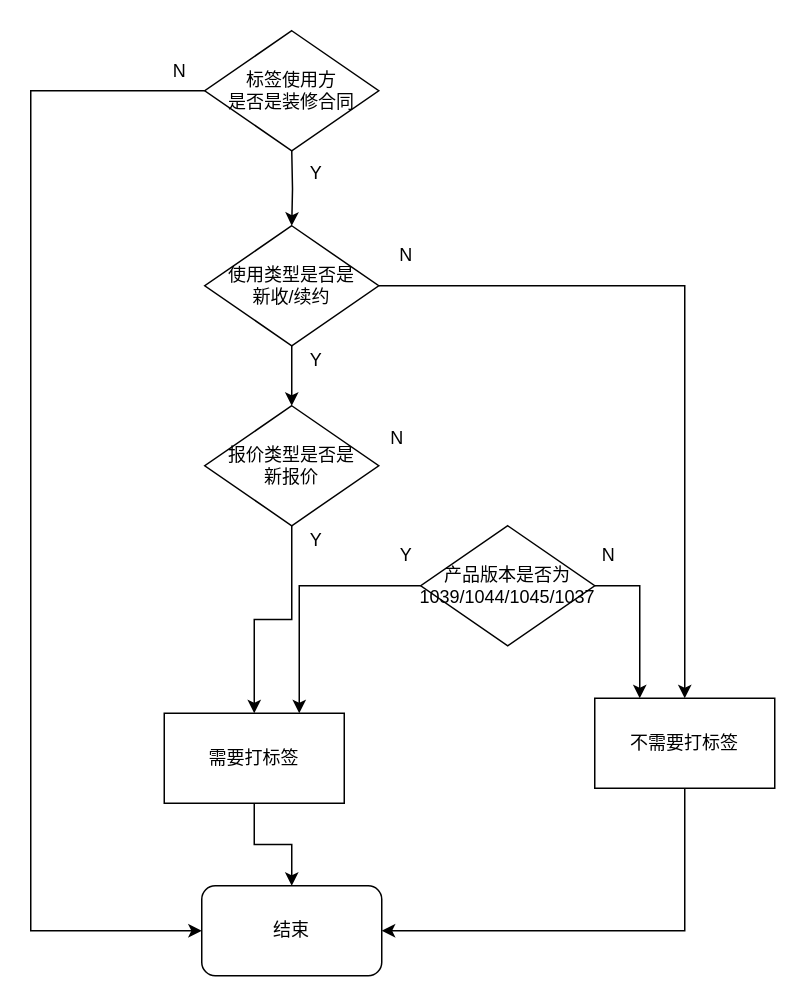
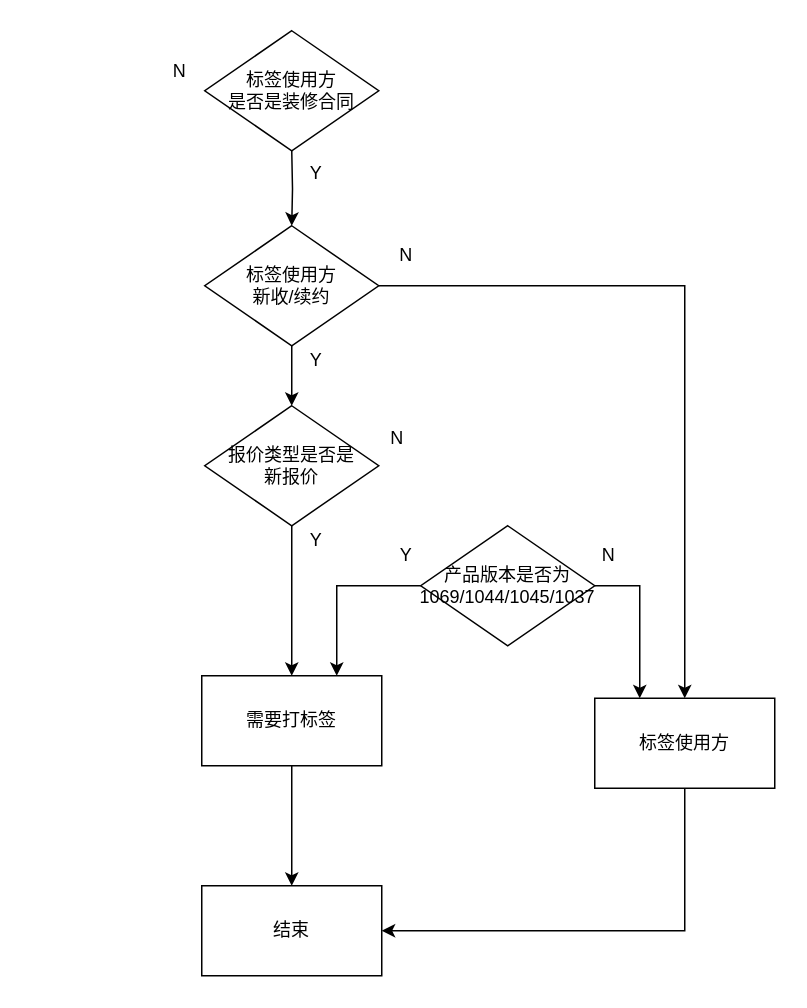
  <mxCell id="0" />
  <mxCell id="1" parent="0" />
  <mxCell id="2" style="edgeStyle=orthogonalEdgeStyle;rounded=0;orthogonalLoop=1;jettySize=auto;html=1;exitX=0.5;exitY=1;exitDx=0;exitDy=0;entryX=0.5;entryY=0;entryDx=0;entryDy=0;" parent="1" target="5" edge="1"><mxGeometry relative="1" as="geometry"><mxPoint x="194" y="100" as="sourcePoint" /></mxGeometry></mxCell>
  <mxCell id="3" style="edgeStyle=orthogonalEdgeStyle;rounded=0;orthogonalLoop=1;jettySize=auto;html=1;exitX=1;exitY=0.5;exitDx=0;exitDy=0;entryX=0.5;entryY=0;entryDx=0;entryDy=0;" parent="1" source="5" target="10" edge="1"><mxGeometry relative="1" as="geometry" /></mxCell>
  <mxCell id="4" style="edgeStyle=orthogonalEdgeStyle;rounded=0;orthogonalLoop=1;jettySize=auto;html=1;exitX=0.5;exitY=1;exitDx=0;exitDy=0;" parent="1" source="5" target="8" edge="1"><mxGeometry relative="1" as="geometry" /></mxCell>
- <mxCell id="5" value="使用类型是否是&lt;br&gt;新收/续约" style="rhombus;whiteSpace=wrap;html=1;" parent="1" vertex="1"><mxGeometry x="136" y="150" width="116" height="80" as="geometry" /></mxCell>
- <mxCell id="6" value="结束" style="rounded=1;whiteSpace=wrap;html=1;" parent="1" vertex="1"><mxGeometry x="134" y="590" width="120" height="60" as="geometry" /></mxCell>
+ <mxCell id="5" value="标签使用方&lt;br&gt;新收/续约" style="rhombus;whiteSpace=wrap;html=1;" parent="1" vertex="1"><mxGeometry x="136" y="150" width="116" height="80" as="geometry" /></mxCell>
+ <mxCell id="6" value="结束" style="whiteSpace=wrap;html=1;rounded=0;" parent="1" vertex="1"><mxGeometry x="134" y="590" width="120" height="60" as="geometry" /></mxCell>
  <mxCell id="7" style="edgeStyle=orthogonalEdgeStyle;rounded=0;orthogonalLoop=1;jettySize=auto;html=1;exitX=0.5;exitY=1;exitDx=0;exitDy=0;entryX=0.5;entryY=0;entryDx=0;entryDy=0;" parent="1" source="8" target="12" edge="1"><mxGeometry relative="1" as="geometry" /></mxCell>
  <mxCell id="8" value="报价类型是否是&lt;br&gt;新报价" style="rhombus;whiteSpace=wrap;html=1;" parent="1" vertex="1"><mxGeometry x="136" y="270" width="116" height="80" as="geometry" /></mxCell>
  <mxCell id="9" style="edgeStyle=orthogonalEdgeStyle;rounded=0;orthogonalLoop=1;jettySize=auto;html=1;exitX=0.5;exitY=1;exitDx=0;exitDy=0;entryX=1;entryY=0.5;entryDx=0;entryDy=0;" parent="1" source="10" target="6" edge="1"><mxGeometry relative="1" as="geometry" /></mxCell>
- <mxCell id="10" value="不需要打标签" style="rounded=0;whiteSpace=wrap;html=1;" parent="1" vertex="1"><mxGeometry x="396" y="465" width="120" height="60" as="geometry" /></mxCell>
+ <mxCell id="10" value="标签使用方" style="rounded=0;whiteSpace=wrap;html=1;" parent="1" vertex="1"><mxGeometry x="396" y="465" width="120" height="60" as="geometry" /></mxCell>
  <mxCell id="11" style="edgeStyle=orthogonalEdgeStyle;rounded=0;orthogonalLoop=1;jettySize=auto;html=1;exitX=0.5;exitY=1;exitDx=0;exitDy=0;" parent="1" source="12" target="6" edge="1"><mxGeometry relative="1" as="geometry" /></mxCell>
- <mxCell id="12" value="需要打标签" style="rounded=0;whiteSpace=wrap;html=1;" parent="1" vertex="1"><mxGeometry x="109" y="475" width="120" height="60" as="geometry" /></mxCell>
+ <mxCell id="12" value="需要打标签" style="rounded=0;whiteSpace=wrap;html=1;" parent="1" vertex="1"><mxGeometry x="134" y="450" width="120" height="60" as="geometry" /></mxCell>
  <mxCell id="13" style="edgeStyle=orthogonalEdgeStyle;rounded=0;orthogonalLoop=1;jettySize=auto;html=1;exitX=0;exitY=0.5;exitDx=0;exitDy=0;entryX=0.75;entryY=0;entryDx=0;entryDy=0;" parent="1" source="15" target="12" edge="1"><mxGeometry relative="1" as="geometry" /></mxCell>
  <mxCell id="14" style="edgeStyle=orthogonalEdgeStyle;rounded=0;orthogonalLoop=1;jettySize=auto;html=1;exitX=1;exitY=0.5;exitDx=0;exitDy=0;entryX=0.25;entryY=0;entryDx=0;entryDy=0;" parent="1" source="15" target="10" edge="1"><mxGeometry relative="1" as="geometry" /></mxCell>
- <mxCell id="15" value="产品版本是否为&lt;br&gt;1039/1044/1045/1037" style="rhombus;whiteSpace=wrap;html=1;" parent="1" vertex="1"><mxGeometry x="280" y="350" width="116" height="80" as="geometry" /></mxCell>
+ <mxCell id="15" value="产品版本是否为&lt;br&gt;1069/1044/1045/1037" style="rhombus;whiteSpace=wrap;html=1;" parent="1" vertex="1"><mxGeometry x="280" y="350" width="116" height="80" as="geometry" /></mxCell>
  <mxCell id="16" value="N" style="text;html=1;align=center;verticalAlign=middle;resizable=0;points=[];autosize=1;strokeColor=none;fillColor=none;" parent="1" vertex="1"><mxGeometry x="255" y="155" width="30" height="30" as="geometry" /></mxCell>
  <mxCell id="17" value="Y" style="text;html=1;align=center;verticalAlign=middle;resizable=0;points=[];autosize=1;strokeColor=none;fillColor=none;" parent="1" vertex="1"><mxGeometry x="195" y="225" width="30" height="30" as="geometry" /></mxCell>
  <mxCell id="18" value="Y" style="text;html=1;align=center;verticalAlign=middle;resizable=0;points=[];autosize=1;strokeColor=none;fillColor=none;" parent="1" vertex="1"><mxGeometry x="195" y="345" width="30" height="30" as="geometry" /></mxCell>
  <mxCell id="19" value="N" style="text;html=1;align=center;verticalAlign=middle;resizable=0;points=[];autosize=1;strokeColor=none;fillColor=none;" parent="1" vertex="1"><mxGeometry x="249" y="277" width="30" height="30" as="geometry" /></mxCell>
  <mxCell id="20" value="Y" style="text;html=1;align=center;verticalAlign=middle;resizable=0;points=[];autosize=1;strokeColor=none;fillColor=none;" parent="1" vertex="1"><mxGeometry x="255" y="355" width="30" height="30" as="geometry" /></mxCell>
  <mxCell id="21" value="N" style="text;html=1;align=center;verticalAlign=middle;resizable=0;points=[];autosize=1;strokeColor=none;fillColor=none;" parent="1" vertex="1"><mxGeometry x="390" y="355" width="30" height="30" as="geometry" /></mxCell>
- <mxCell id="22" style="edgeStyle=orthogonalEdgeStyle;rounded=0;orthogonalLoop=1;jettySize=auto;html=1;exitX=0;exitY=0.5;exitDx=0;exitDy=0;entryX=0;entryY=0.5;entryDx=0;entryDy=0;" edge="1" parent="1" source="23" target="6"><mxGeometry relative="1" as="geometry"><Array as="points"><mxPoint x="20" y="60" /><mxPoint x="20" y="620" /></Array></mxGeometry></mxCell>
  <mxCell id="23" value="标签使用方&lt;br&gt;是否是装修合同" style="rhombus;whiteSpace=wrap;html=1;" vertex="1" parent="1"><mxGeometry x="136" y="20" width="116" height="80" as="geometry" /></mxCell>
  <mxCell id="24" value="Y" style="text;html=1;align=center;verticalAlign=middle;resizable=0;points=[];autosize=1;strokeColor=none;fillColor=none;" vertex="1" parent="1"><mxGeometry x="195" y="100" width="30" height="30" as="geometry" /></mxCell>
  <mxCell id="25" value="N" style="text;html=1;align=center;verticalAlign=middle;resizable=0;points=[];autosize=1;strokeColor=none;fillColor=none;" vertex="1" parent="1"><mxGeometry x="104" y="32" width="30" height="30" as="geometry" /></mxCell>
